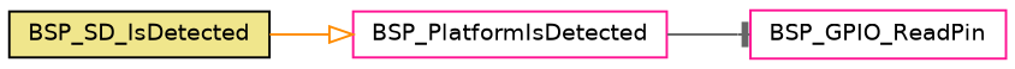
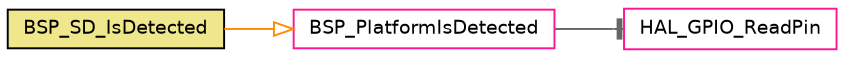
  digraph {
    rankdir=LR
    node [color=deeppink fillcolor=white fontname=Helvetica fontsize=10 shape=record style=filled]
    edge [fontname=Helvetica fontsize=10 labelfontname=Helvetica labelfontsize=10 style=solid]
    n1 [color=black fillcolor=khaki height=0.2 label=BSP_SD_IsDetected width=0.4]
    n2 [height=0.2 label=BSP_PlatformIsDetected width=0.4]
-   n3 [height=0.2 label=BSP_GPIO_ReadPin width=0.4]
+   n3 [height=0.2 label=HAL_GPIO_ReadPin width=0.4]
    n1 -> n2 [arrowhead=onormal color=darkorange]
    n2 -> n3 [arrowhead=tee color=gray40]
  }
